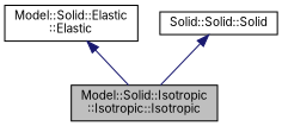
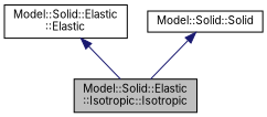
  digraph {
    fontname=Inter
    node [color=black fillcolor=white fontname=Inter fontsize=10 shape=record style=filled]
    edge [color=midnightblue dir=back fontname=Inter fontsize=10 labelfontname=Helvetica labelfontsize=10 style=solid]
-   n1 [fillcolor=grey75 fontcolor=black height=0.2 label="Model::Solid::Isotropic\l::Isotropic::Isotropic" width=0.4]
+   n1 [fillcolor=grey75 fontcolor=black height=0.2 label="Model::Solid::Elastic\l::Isotropic::Isotropic" width=0.4]
    n2 [height=0.2 label="Model::Solid::Elastic\l::Elastic" width=0.4]
-   n3 [height=0.2 label="Solid::Solid::Solid" width=0.4]
+   n3 [height=0.2 label="Model::Solid::Solid" width=0.4]
    n2 -> n1
    n3 -> n1
  }
